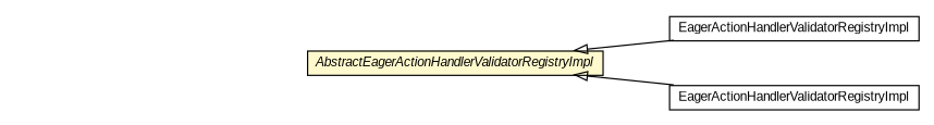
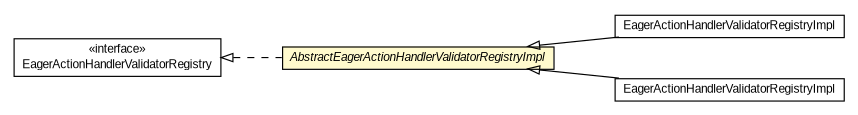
  digraph {
    nodesep=0.25
    rankdir=LR
    ranksep=0.5
    node [fontcolor=black fontname=arial fontsize=10.0 shape=plaintext]
    edge [arrowtail=empty dir=back fontname=arial fontsize=10 headport=p labelfontname=arial labelfontsize=10 tailport=p]
+   n1 [label=<<table title="com.gwtplatform.dispatch.rpc.server.actionhandlervalidator.EagerActionHandlerValidatorRegistry" border="0" cellborder="1" cellspacing="0" cellpadding="2" port="p" href="./EagerActionHandlerValidatorRegistry.html"> 		<tr><td><table border="0" cellspacing="0" cellpadding="1"> <tr><td align="center" balign="center"> &#171;interface&#187; </td></tr> <tr><td align="center" balign="center"> EagerActionHandlerValidatorRegistry </td></tr> 		</table></td></tr> 		</table>>]
    n2 [label=<<table title="com.gwtplatform.dispatch.rpc.server.actionhandlervalidator.AbstractEagerActionHandlerValidatorRegistryImpl" border="0" cellborder="1" cellspacing="0" cellpadding="2" port="p" bgcolor="lemonChiffon" href="./AbstractEagerActionHandlerValidatorRegistryImpl.html"> 		<tr><td><table border="0" cellspacing="0" cellpadding="1"> <tr><td align="center" balign="center"><font face="arial italic"> AbstractEagerActionHandlerValidatorRegistryImpl </font></td></tr> 		</table></td></tr> 		</table>>]
    n3 [label=<<table title="com.gwtplatform.dispatch.rpc.server.guice.actionhandlervalidator.EagerActionHandlerValidatorRegistryImpl" border="0" cellborder="1" cellspacing="0" cellpadding="2" port="p" href="../guice/actionhandlervalidator/EagerActionHandlerValidatorRegistryImpl.html"> 		<tr><td><table border="0" cellspacing="0" cellpadding="1"> <tr><td align="center" balign="center"> EagerActionHandlerValidatorRegistryImpl </td></tr> 		</table></td></tr> 		</table>>]
    n4 [label=<<table title="com.gwtplatform.dispatch.rpc.server.spring.actionhandlervalidator.EagerActionHandlerValidatorRegistryImpl" border="0" cellborder="1" cellspacing="0" cellpadding="2" port="p" href="../spring/actionhandlervalidator/EagerActionHandlerValidatorRegistryImpl.html"> 		<tr><td><table border="0" cellspacing="0" cellpadding="1"> <tr><td align="center" balign="center"> EagerActionHandlerValidatorRegistryImpl </td></tr> 		</table></td></tr> 		</table>>]
+   n1 -> n2 [style=dashed]
    n2 -> n3
    n2 -> n4
  }
